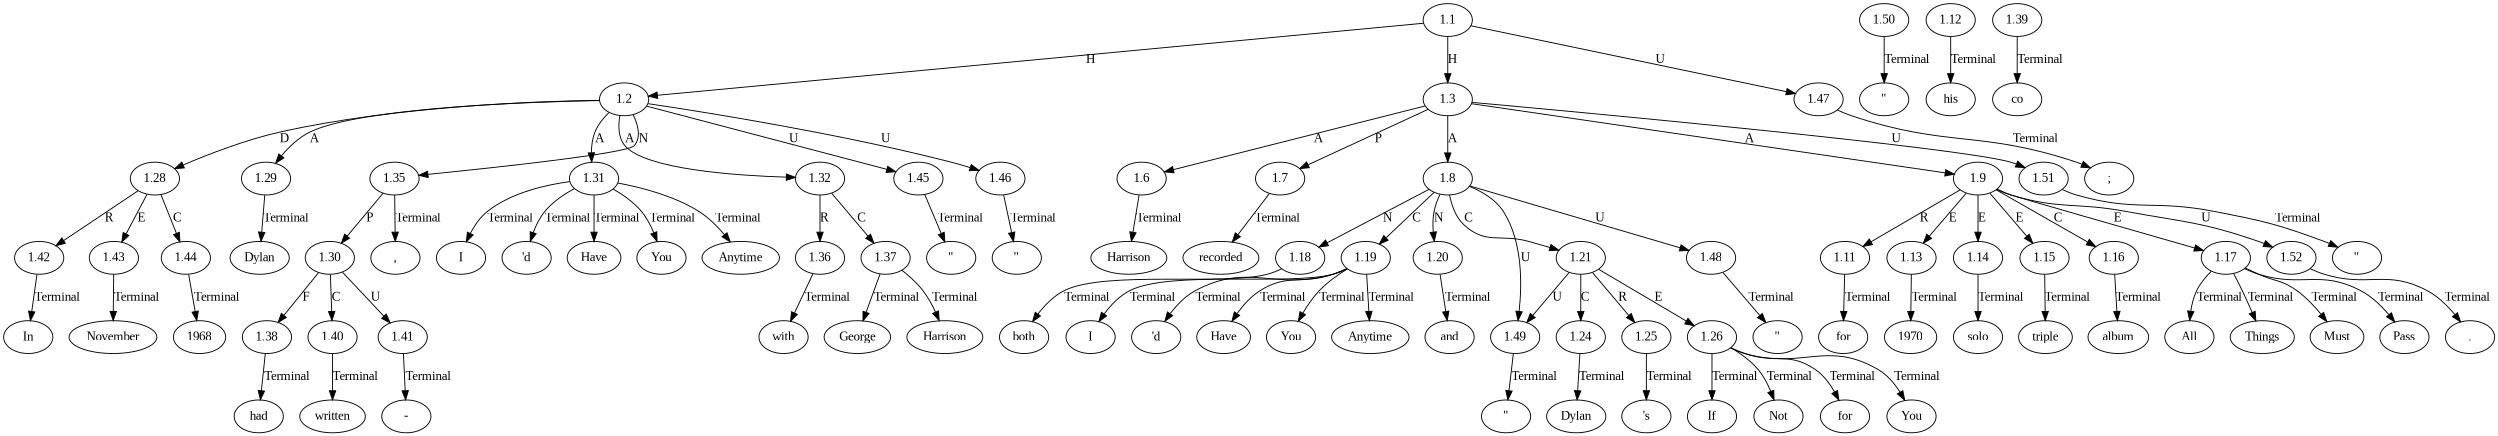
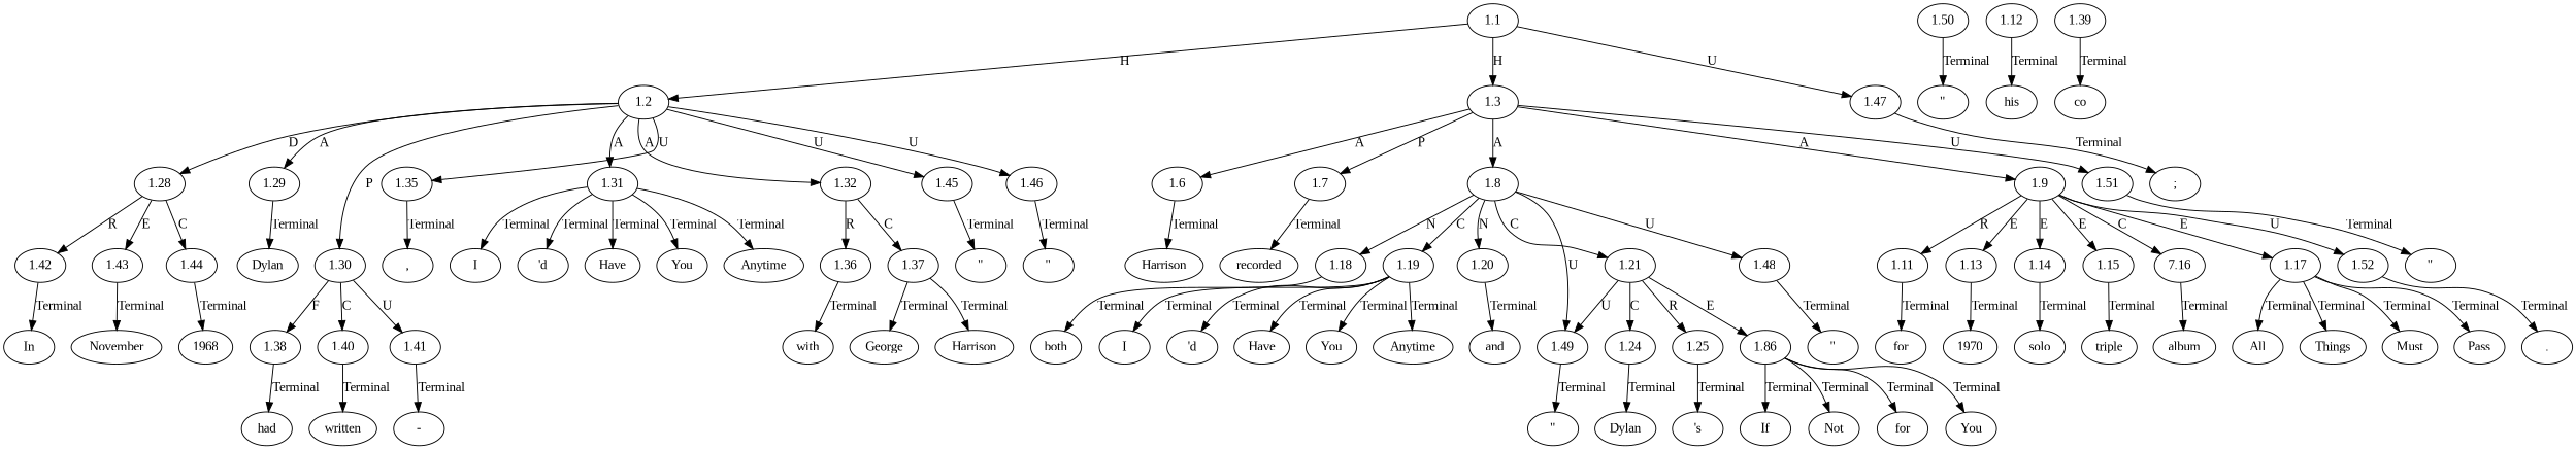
  digraph {
    fontname="Liberation Serif"
    node [fontname="Liberation Serif" ordering=out]
    edge [fontname="Liberation Serif" ordering=out]
    n1 [label=In]
    n2 [label="\""]
    n3 [label=I]
    n4 [label="'d"]
    n5 [label=Have]
    n6 [label=You]
    n7 [label=Anytime]
    n8 [label="\""]
    n9 [label=with]
    n10 [label=George]
    n11 [label=Harrison]
    n12 [label=November]
    n13 [label=";"]
    n14 [label=Harrison]
    n15 [label=recorded]
    n16 [label=both]
    n17 [label="\""]
    n18 [label=I]
    n19 [label="'d"]
    n20 [label=Have]
    n21 [label=You]
    n22 [label=Anytime]
    n23 [label=1968]
    n24 [label="\""]
    n25 [label=and]
    n26 [label=Dylan]
    n27 [label="'s"]
    n28 [label="\""]
    n29 [label=If]
    n30 [label=Not]
    n31 [label=for]
    n32 [label=You]
    n33 [label="\""]
    n34 [label=","]
    n35 [label=for]
    n36 [label=his]
    n37 [label=1970]
    n38 [label=solo]
    n39 [label=triple]
    n40 [label=album]
    n41 [label=All]
    n42 [label=Things]
    n43 [label=Must]
    n44 [label=Pass]
    n45 [label=Dylan]
    n46 [label="."]
    n47 [label=had]
    n48 [label=co]
    n49 [label="-"]
    n50 [label=written]
    n51 [label=1.1]
    n52 [label=1.2]
    n53 [label=1.3]
    n54 [label=1.47]
    n55 [label=1.28]
    n56 [label=1.29]
    n57 [label=1.30]
    n58 [label=1.31]
    n59 [label=1.32]
    n60 [label=1.35]
    n61 [label=1.45]
    n62 [label=1.46]
    n63 [label=1.6]
    n64 [label=1.7]
    n65 [label=1.8]
    n66 [label=1.9]
    n67 [label=1.51]
    n68 [label=1.42]
    n69 [label=1.43]
    n70 [label=1.44]
    n71 [label=1.38]
    n72 [label=1.40]
    n73 [label=1.41]
    n74 [label=1.36]
    n75 [label=1.37]
    n76 [label=1.18]
    n77 [label=1.19]
    n78 [label=1.20]
    n79 [label=1.21]
    n80 [label=1.48]
    n81 [label=1.49]
    n82 [label=1.11]
    n83 [label=1.13]
    n84 [label=1.14]
    n85 [label=1.15]
-   n86 [label=1.16]
+   n86 [label=7.16]
    n87 [label=1.17]
    n88 [label=1.52]
    n89 [label=1.24]
    n90 [label=1.25]
-   n91 [label=1.26]
+   n91 [label=1.86]
    n92 [label=1.12]
    n93 [label=1.50]
    n94 [label=1.39]
    n51 -> n52 [label=H]
    n51 -> n53 [label=H]
    n51 -> n54 [label=U]
    n52 -> n55 [label=D]
    n52 -> n56 [label=A]
-   n60 -> n57 [label=P]
+   n52 -> n57 [label=P]
    n52 -> n58 [label=A]
    n52 -> n59 [label=A]
-   n52 -> n60 [label=N]
+   n52 -> n60 [label=U]
    n52 -> n61 [label=U]
    n52 -> n62 [label=U]
    n53 -> n63 [label=A]
    n53 -> n64 [label=P]
    n53 -> n65 [label=A]
    n53 -> n66 [label=A]
    n53 -> n67 [label=U]
    n54 -> n13 [label=Terminal]
    n55 -> n68 [label=R]
    n55 -> n69 [label=E]
    n55 -> n70 [label=C]
    n56 -> n45 [label=Terminal]
    n57 -> n71 [label=F]
    n57 -> n72 [label=C]
    n57 -> n73 [label=U]
    n58 -> n3 [label=Terminal]
    n58 -> n4 [label=Terminal]
    n58 -> n5 [label=Terminal]
    n58 -> n6 [label=Terminal]
    n58 -> n7 [label=Terminal]
    n59 -> n74 [label=R]
    n59 -> n75 [label=C]
    n60 -> n34 [label=Terminal]
    n61 -> n2 [label=Terminal]
    n62 -> n8 [label=Terminal]
    n63 -> n14 [label=Terminal]
    n64 -> n15 [label=Terminal]
    n65 -> n76 [label=N]
    n65 -> n77 [label=C]
    n65 -> n78 [label=N]
    n65 -> n79 [label=C]
    n65 -> n80 [label=U]
    n65 -> n81 [label=U]
    n66 -> n82 [label=R]
    n66 -> n83 [label=E]
    n66 -> n84 [label=E]
    n66 -> n85 [label=E]
    n66 -> n86 [label=C]
    n66 -> n87 [label=E]
    n66 -> n88 [label=U]
    n67 -> n33 [label=Terminal]
    n68 -> n1 [label=Terminal]
    n69 -> n12 [label=Terminal]
    n70 -> n23 [label=Terminal]
    n71 -> n47 [label=Terminal]
    n72 -> n50 [label=Terminal]
    n73 -> n49 [label=Terminal]
    n74 -> n9 [label=Terminal]
    n75 -> n10 [label=Terminal]
    n75 -> n11 [label=Terminal]
    n76 -> n16 [label=Terminal]
    n77 -> n18 [label=Terminal]
    n77 -> n19 [label=Terminal]
    n77 -> n20 [label=Terminal]
    n77 -> n21 [label=Terminal]
    n77 -> n22 [label=Terminal]
    n78 -> n25 [label=Terminal]
    n79 -> n81 [label=U]
    n79 -> n89 [label=C]
    n79 -> n90 [label=R]
    n79 -> n91 [label=E]
    n80 -> n17 [label=Terminal]
    n81 -> n24 [label=Terminal]
    n82 -> n35 [label=Terminal]
    n83 -> n37 [label=Terminal]
    n84 -> n38 [label=Terminal]
    n85 -> n39 [label=Terminal]
    n86 -> n40 [label=Terminal]
    n87 -> n41 [label=Terminal]
    n87 -> n42 [label=Terminal]
    n87 -> n43 [label=Terminal]
    n87 -> n44 [label=Terminal]
    n88 -> n46 [label=Terminal]
    n89 -> n26 [label=Terminal]
    n90 -> n27 [label=Terminal]
    n91 -> n29 [label=Terminal]
    n91 -> n30 [label=Terminal]
    n91 -> n31 [label=Terminal]
    n91 -> n32 [label=Terminal]
    n92 -> n36 [label=Terminal]
    n93 -> n28 [label=Terminal]
    n94 -> n48 [label=Terminal]
  }
